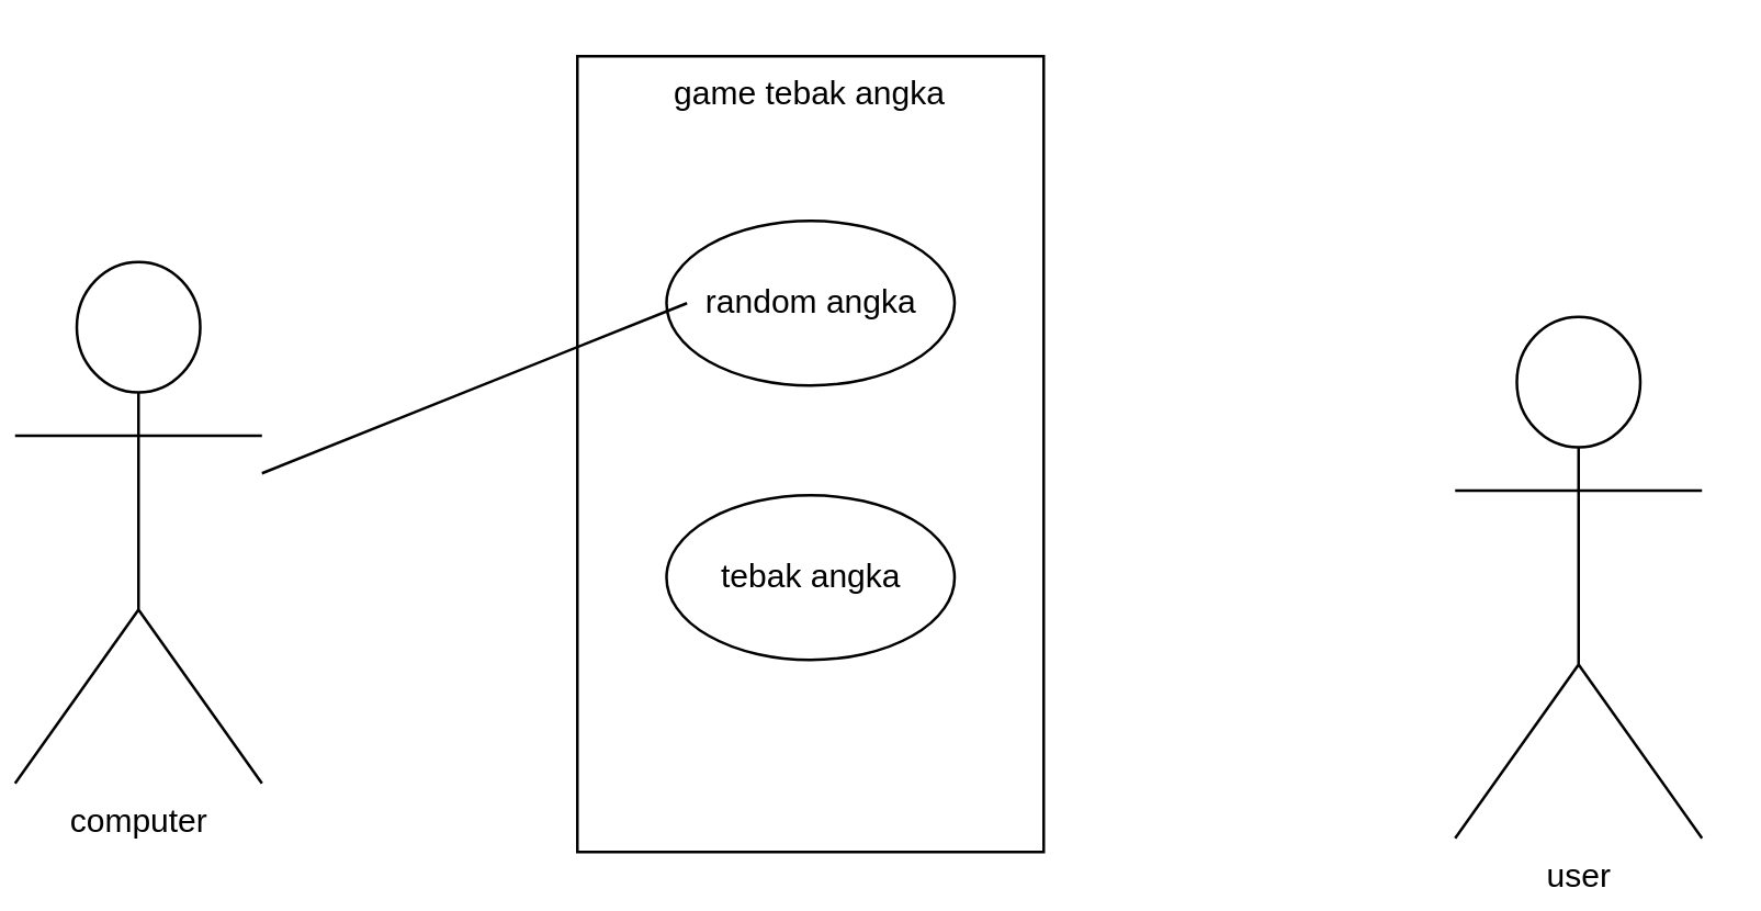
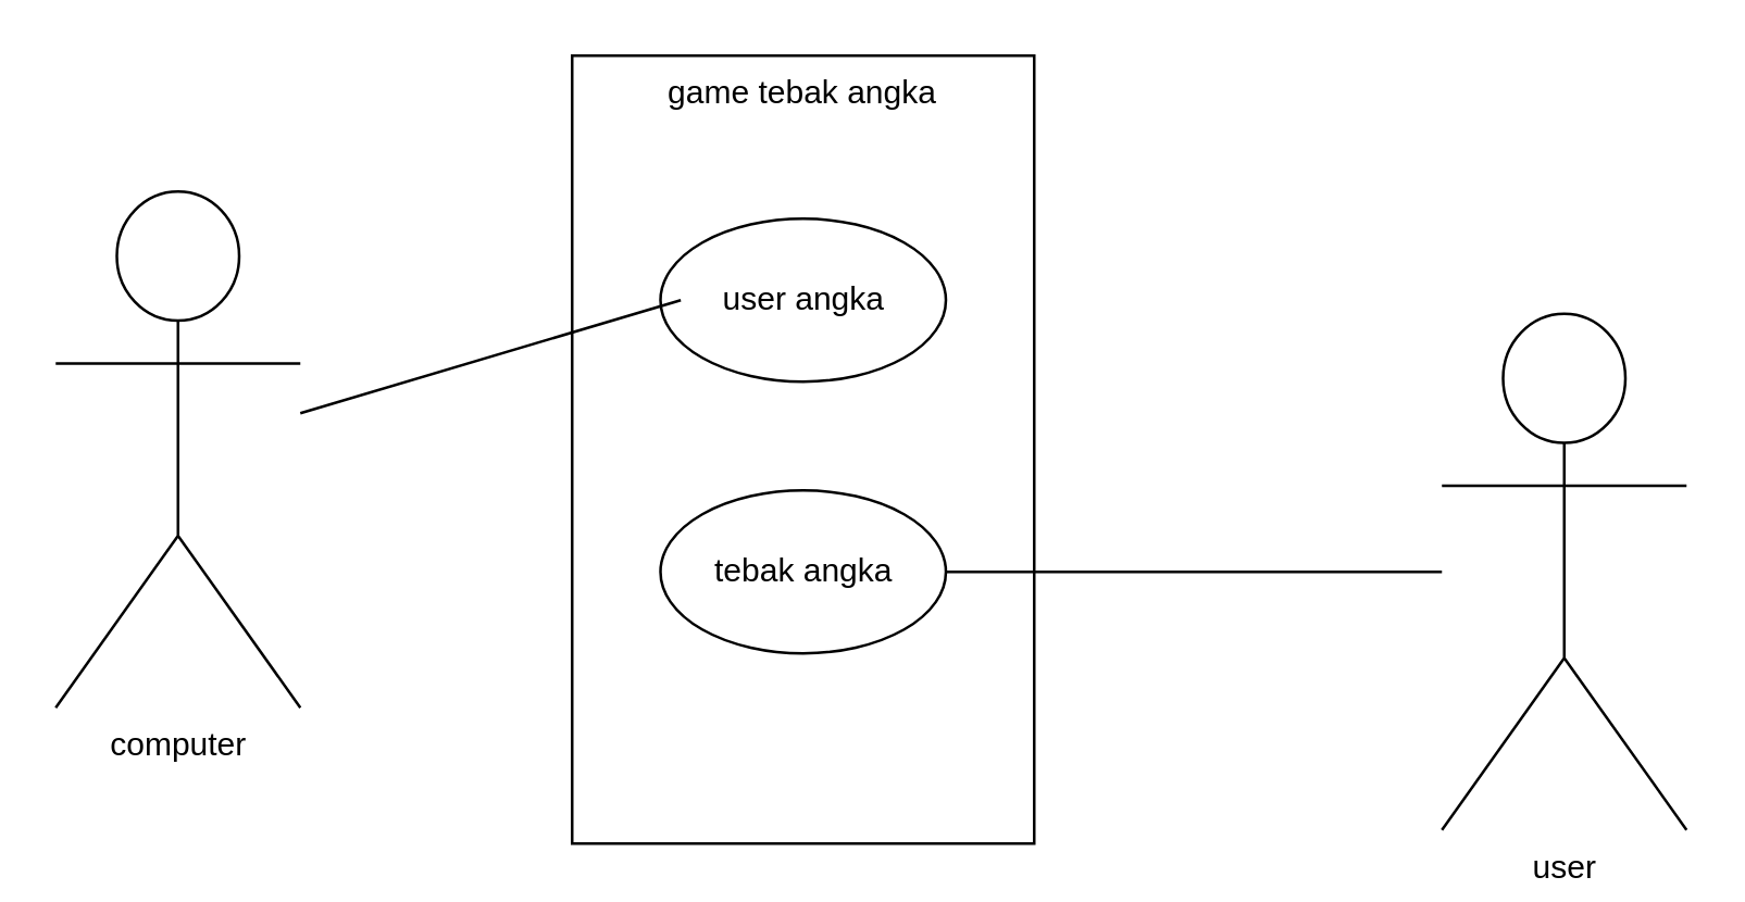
  <mxCell id="0" />
  <mxCell id="1" parent="0" />
  <mxCell id="2" value="game tebak angka" style="rounded=0;whiteSpace=wrap;html=1;verticalAlign=top;" vertex="1" parent="1"><mxGeometry x="210" y="20" width="170" height="290" as="geometry" /></mxCell>
- <mxCell id="3" value="computer" style="shape=umlActor;verticalLabelPosition=bottom;verticalAlign=top;html=1;outlineConnect=0;" vertex="1" parent="1"><mxGeometry x="5" y="95" width="90" height="190" as="geometry" /></mxCell>
+ <mxCell id="3" value="computer" style="shape=umlActor;verticalLabelPosition=bottom;verticalAlign=top;html=1;outlineConnect=0;" vertex="1" parent="1"><mxGeometry x="20" y="70" width="90" height="190" as="geometry" /></mxCell>
  <mxCell id="4" value="user" style="shape=umlActor;verticalLabelPosition=bottom;verticalAlign=top;html=1;outlineConnect=0;" vertex="1" parent="1"><mxGeometry x="530" y="115" width="90" height="190" as="geometry" /></mxCell>
- <mxCell id="5" value="random angka" style="ellipse;whiteSpace=wrap;html=1;" vertex="1" parent="1"><mxGeometry x="242.5" y="80" width="105" height="60" as="geometry" /></mxCell>
+ <mxCell id="5" value="user angka" style="ellipse;whiteSpace=wrap;html=1;" vertex="1" parent="1"><mxGeometry x="242.5" y="80" width="105" height="60" as="geometry" /></mxCell>
  <mxCell id="6" value="tebak angka" style="ellipse;whiteSpace=wrap;html=1;" vertex="1" parent="1"><mxGeometry x="242.5" y="180" width="105" height="60" as="geometry" /></mxCell>
+ <mxCell id="7" value="" style="endArrow=none;html=1;rounded=0;" edge="1" parent="1" source="6" target="4"><mxGeometry width="50" height="50" relative="1" as="geometry"><mxPoint x="350" y="210" as="sourcePoint" /><mxPoint x="390" y="160" as="targetPoint" /></mxGeometry></mxCell>
  <mxCell id="8" value="" style="endArrow=none;html=1;rounded=0;exitX=0.071;exitY=0.5;exitDx=0;exitDy=0;exitPerimeter=0;" edge="1" parent="1" source="5" target="3"><mxGeometry width="50" height="50" relative="1" as="geometry"><mxPoint x="340" y="210" as="sourcePoint" /><mxPoint x="390" y="160" as="targetPoint" /></mxGeometry></mxCell>
